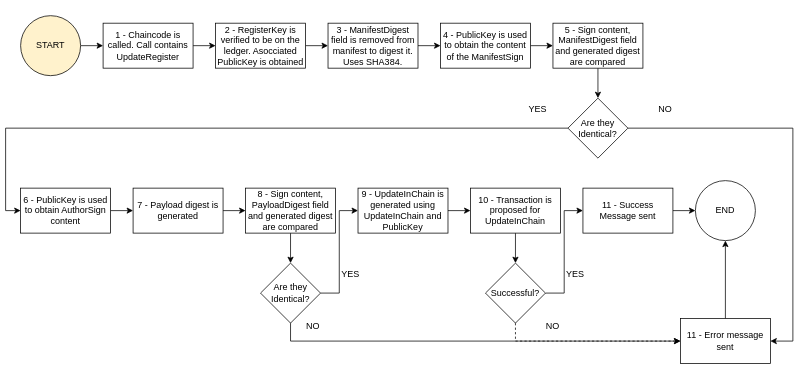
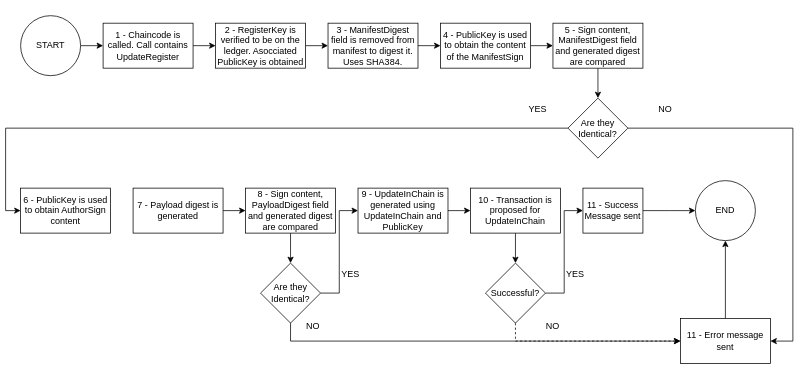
  <mxCell id="0" />
  <mxCell id="1" parent="0" />
  <mxCell id="2" style="edgeStyle=orthogonalEdgeStyle;rounded=0;orthogonalLoop=1;jettySize=auto;html=1;exitX=1;exitY=0.5;exitDx=0;exitDy=0;entryX=0;entryY=0.5;entryDx=0;entryDy=0;" parent="1" source="3" target="5" edge="1"><mxGeometry relative="1" as="geometry" /></mxCell>
- <mxCell id="3" value="START" style="ellipse;whiteSpace=wrap;html=1;aspect=fixed;fillColor=#fff2cc;" parent="1" vertex="1"><mxGeometry x="20" y="20" width="80" height="80" as="geometry" /></mxCell>
+ <mxCell id="3" value="START" style="ellipse;whiteSpace=wrap;html=1;aspect=fixed;" parent="1" vertex="1"><mxGeometry x="20" y="20" width="80" height="80" as="geometry" /></mxCell>
  <mxCell id="4" style="edgeStyle=orthogonalEdgeStyle;rounded=0;orthogonalLoop=1;jettySize=auto;html=1;exitX=1;exitY=0.5;exitDx=0;exitDy=0;entryX=0;entryY=0.5;entryDx=0;entryDy=0;" parent="1" source="5" target="7" edge="1"><mxGeometry relative="1" as="geometry" /></mxCell>
  <mxCell id="5" value="1 - Chaincode is called. Call contains UpdateRegister" style="rounded=0;whiteSpace=wrap;html=1;" parent="1" vertex="1"><mxGeometry x="130" y="30" width="120" height="60" as="geometry" /></mxCell>
  <mxCell id="6" style="edgeStyle=orthogonalEdgeStyle;rounded=0;orthogonalLoop=1;jettySize=auto;html=1;exitX=1;exitY=0.5;exitDx=0;exitDy=0;entryX=0;entryY=0.5;entryDx=0;entryDy=0;" parent="1" source="7" target="9" edge="1"><mxGeometry relative="1" as="geometry" /></mxCell>
  <mxCell id="7" value="2 - RegisterKey is verified to be on the ledger. Asocciated PublicKey is obtained" style="rounded=0;whiteSpace=wrap;html=1;" parent="1" vertex="1"><mxGeometry x="280" y="30" width="120" height="60" as="geometry" /></mxCell>
  <mxCell id="8" style="edgeStyle=orthogonalEdgeStyle;rounded=0;orthogonalLoop=1;jettySize=auto;html=1;exitX=1;exitY=0.5;exitDx=0;exitDy=0;entryX=0;entryY=0.5;entryDx=0;entryDy=0;" parent="1" source="9" target="11" edge="1"><mxGeometry relative="1" as="geometry" /></mxCell>
  <mxCell id="9" value="3 - ManifestDigest field is removed from manifest to digest it. Uses SHA384." style="rounded=0;whiteSpace=wrap;html=1;" parent="1" vertex="1"><mxGeometry x="430" y="30" width="120" height="60" as="geometry" /></mxCell>
  <mxCell id="10" style="edgeStyle=orthogonalEdgeStyle;rounded=0;orthogonalLoop=1;jettySize=auto;html=1;exitX=1;exitY=0.5;exitDx=0;exitDy=0;entryX=0;entryY=0.5;entryDx=0;entryDy=0;" parent="1" source="11" target="13" edge="1"><mxGeometry relative="1" as="geometry" /></mxCell>
  <mxCell id="11" value="4 - PublicKey is used to obtain the content of the ManifestSign" style="rounded=0;whiteSpace=wrap;html=1;" parent="1" vertex="1"><mxGeometry x="580" y="30" width="120" height="60" as="geometry" /></mxCell>
  <mxCell id="12" style="edgeStyle=orthogonalEdgeStyle;rounded=0;orthogonalLoop=1;jettySize=auto;html=1;exitX=0.5;exitY=1;exitDx=0;exitDy=0;entryX=0.5;entryY=0;entryDx=0;entryDy=0;" parent="1" source="13" target="16" edge="1"><mxGeometry relative="1" as="geometry" /></mxCell>
  <mxCell id="13" value="5 - Sign content, ManifestDigest field and generated digest are compared" style="rounded=0;whiteSpace=wrap;html=1;" parent="1" vertex="1"><mxGeometry x="730" y="30" width="120" height="60" as="geometry" /></mxCell>
  <mxCell id="14" style="edgeStyle=orthogonalEdgeStyle;rounded=0;orthogonalLoop=1;jettySize=auto;html=1;exitX=0;exitY=0.5;exitDx=0;exitDy=0;entryX=0;entryY=0.5;entryDx=0;entryDy=0;" parent="1" source="16" target="18" edge="1"><mxGeometry relative="1" as="geometry" /></mxCell>
  <mxCell id="15" style="edgeStyle=orthogonalEdgeStyle;rounded=0;orthogonalLoop=1;jettySize=auto;html=1;exitX=1;exitY=0.5;exitDx=0;exitDy=0;entryX=1;entryY=0.5;entryDx=0;entryDy=0;" parent="1" source="16" target="21" edge="1"><mxGeometry relative="1" as="geometry"><Array as="points"><mxPoint x="1050" y="170" /><mxPoint x="1050" y="454" /></Array></mxGeometry></mxCell>
  <mxCell id="16" value="Are they Identical?" style="rhombus;whiteSpace=wrap;html=1;" parent="1" vertex="1"><mxGeometry x="750" y="130" width="80" height="80" as="geometry" /></mxCell>
- <mxCell id="17" style="edgeStyle=orthogonalEdgeStyle;rounded=0;orthogonalLoop=1;jettySize=auto;html=1;exitX=1;exitY=0.5;exitDx=0;exitDy=0;entryX=0;entryY=0.5;entryDx=0;entryDy=0;" parent="1" source="18" target="24" edge="1"><mxGeometry relative="1" as="geometry" /></mxCell>
  <mxCell id="18" value="6 - PublicKey is used to obtain AuthorSign content" style="rounded=0;whiteSpace=wrap;html=1;" parent="1" vertex="1"><mxGeometry x="20" y="250" width="120" height="60" as="geometry" /></mxCell>
  <mxCell id="19" value="YES" style="text;html=1;strokeColor=none;fillColor=none;align=center;verticalAlign=middle;whiteSpace=wrap;rounded=0;" parent="1" vertex="1"><mxGeometry x="680" y="130" width="60" height="30" as="geometry" /></mxCell>
  <mxCell id="20" style="edgeStyle=orthogonalEdgeStyle;rounded=0;orthogonalLoop=1;jettySize=auto;html=1;exitX=0.5;exitY=0;exitDx=0;exitDy=0;entryX=0.5;entryY=1;entryDx=0;entryDy=0;" parent="1" source="21" target="43" edge="1"><mxGeometry relative="1" as="geometry" /></mxCell>
  <mxCell id="21" value="11 - Error message sent" style="rounded=0;whiteSpace=wrap;html=1;" parent="1" vertex="1"><mxGeometry x="900" y="424" width="120" height="60" as="geometry" /></mxCell>
  <mxCell id="22" value="NO" style="text;html=1;strokeColor=none;fillColor=none;align=center;verticalAlign=middle;whiteSpace=wrap;rounded=0;" parent="1" vertex="1"><mxGeometry x="850" y="130" width="60" height="30" as="geometry" /></mxCell>
  <mxCell id="23" style="edgeStyle=orthogonalEdgeStyle;rounded=0;orthogonalLoop=1;jettySize=auto;html=1;exitX=1;exitY=0.5;exitDx=0;exitDy=0;entryX=0;entryY=0.5;entryDx=0;entryDy=0;" parent="1" source="24" target="26" edge="1"><mxGeometry relative="1" as="geometry" /></mxCell>
  <mxCell id="24" value="7 - Payload digest is generated" style="rounded=0;whiteSpace=wrap;html=1;" parent="1" vertex="1"><mxGeometry x="170" y="250" width="120" height="60" as="geometry" /></mxCell>
  <mxCell id="25" style="edgeStyle=orthogonalEdgeStyle;rounded=0;orthogonalLoop=1;jettySize=auto;html=1;exitX=0.5;exitY=1;exitDx=0;exitDy=0;entryX=0.5;entryY=0;entryDx=0;entryDy=0;" parent="1" source="26" target="29" edge="1"><mxGeometry relative="1" as="geometry" /></mxCell>
  <mxCell id="26" value="8 - Sign content, PayloadDigest field and generated digest are compared" style="rounded=0;whiteSpace=wrap;html=1;" parent="1" vertex="1"><mxGeometry x="320" y="250" width="120" height="60" as="geometry" /></mxCell>
  <mxCell id="27" style="edgeStyle=orthogonalEdgeStyle;rounded=0;orthogonalLoop=1;jettySize=auto;html=1;exitX=1;exitY=0.5;exitDx=0;exitDy=0;entryX=0;entryY=0.5;entryDx=0;entryDy=0;" parent="1" source="29" target="31" edge="1"><mxGeometry relative="1" as="geometry" /></mxCell>
  <mxCell id="28" style="edgeStyle=orthogonalEdgeStyle;rounded=0;orthogonalLoop=1;jettySize=auto;html=1;exitX=0.5;exitY=1;exitDx=0;exitDy=0;entryX=0;entryY=0.5;entryDx=0;entryDy=0;" parent="1" source="29" target="21" edge="1"><mxGeometry relative="1" as="geometry" /></mxCell>
  <mxCell id="29" value="Are they Identical?" style="rhombus;whiteSpace=wrap;html=1;" parent="1" vertex="1"><mxGeometry x="340" y="350" width="80" height="80" as="geometry" /></mxCell>
  <mxCell id="30" style="edgeStyle=orthogonalEdgeStyle;rounded=0;orthogonalLoop=1;jettySize=auto;html=1;exitX=1;exitY=0.5;exitDx=0;exitDy=0;entryX=0;entryY=0.5;entryDx=0;entryDy=0;" parent="1" source="31" edge="1"><mxGeometry relative="1" as="geometry"><mxPoint x="620" y="280" as="targetPoint" /></mxGeometry></mxCell>
  <mxCell id="31" value="9 - UpdateInChain is generated using UpdateInChain and PublicKey" style="rounded=0;whiteSpace=wrap;html=1;" parent="1" vertex="1"><mxGeometry x="470" y="250" width="120" height="60" as="geometry" /></mxCell>
  <mxCell id="32" value="YES" style="text;html=1;strokeColor=none;fillColor=none;align=center;verticalAlign=middle;whiteSpace=wrap;rounded=0;" parent="1" vertex="1"><mxGeometry x="430" y="350" width="60" height="30" as="geometry" /></mxCell>
  <mxCell id="33" value="NO" style="text;html=1;strokeColor=none;fillColor=none;align=center;verticalAlign=middle;whiteSpace=wrap;rounded=0;" parent="1" vertex="1"><mxGeometry x="380" y="420" width="60" height="30" as="geometry" /></mxCell>
  <mxCell id="34" style="edgeStyle=orthogonalEdgeStyle;rounded=0;orthogonalLoop=1;jettySize=auto;html=1;exitX=0.5;exitY=1;exitDx=0;exitDy=0;entryX=0.5;entryY=0;entryDx=0;entryDy=0;" parent="1" source="35" target="38" edge="1"><mxGeometry relative="1" as="geometry" /></mxCell>
  <mxCell id="35" value="10 - Transaction is proposed for UpdateInChain" style="rounded=0;whiteSpace=wrap;html=1;" parent="1" vertex="1"><mxGeometry x="620" y="250" width="120" height="60" as="geometry" /></mxCell>
  <mxCell id="36" style="edgeStyle=orthogonalEdgeStyle;rounded=0;orthogonalLoop=1;jettySize=auto;html=1;exitX=1;exitY=0.5;exitDx=0;exitDy=0;entryX=0;entryY=0.5;entryDx=0;entryDy=0;" parent="1" source="38" target="40" edge="1"><mxGeometry relative="1" as="geometry" /></mxCell>
  <mxCell id="37" style="edgeStyle=orthogonalEdgeStyle;rounded=0;orthogonalLoop=1;jettySize=auto;html=1;exitX=0.5;exitY=1;exitDx=0;exitDy=0;entryX=0;entryY=0.5;entryDx=0;entryDy=0;dashed=1;" parent="1" source="38" target="21" edge="1"><mxGeometry relative="1" as="geometry" /></mxCell>
  <mxCell id="38" value="Successful?" style="rhombus;whiteSpace=wrap;html=1;" parent="1" vertex="1"><mxGeometry x="640" y="350" width="80" height="80" as="geometry" /></mxCell>
  <mxCell id="39" style="edgeStyle=orthogonalEdgeStyle;rounded=0;orthogonalLoop=1;jettySize=auto;html=1;exitX=1;exitY=0.5;exitDx=0;exitDy=0;entryX=0;entryY=0.5;entryDx=0;entryDy=0;" parent="1" source="40" edge="1"><mxGeometry relative="1" as="geometry"><mxPoint x="920" y="280" as="targetPoint" /></mxGeometry></mxCell>
- <mxCell id="40" value="11 - Success Message sent" style="rounded=0;whiteSpace=wrap;html=1;" parent="1" vertex="1"><mxGeometry x="770" y="250" width="120" height="60" as="geometry" /></mxCell>
+ <mxCell id="40" value="11 - Success Message sent" style="rounded=0;whiteSpace=wrap;html=1;" parent="1" vertex="1"><mxGeometry x="770" y="250" width="80" height="60" as="geometry" /></mxCell>
  <mxCell id="41" value="YES" style="text;html=1;strokeColor=none;fillColor=none;align=center;verticalAlign=middle;whiteSpace=wrap;rounded=0;" parent="1" vertex="1"><mxGeometry x="730" y="350" width="60" height="30" as="geometry" /></mxCell>
  <mxCell id="42" value="NO" style="text;html=1;strokeColor=none;fillColor=none;align=center;verticalAlign=middle;whiteSpace=wrap;rounded=0;" parent="1" vertex="1"><mxGeometry x="700" y="420" width="60" height="30" as="geometry" /></mxCell>
  <mxCell id="43" value="END" style="ellipse;whiteSpace=wrap;html=1;aspect=fixed;" parent="1" vertex="1"><mxGeometry x="920" y="240" width="80" height="80" as="geometry" /></mxCell>
